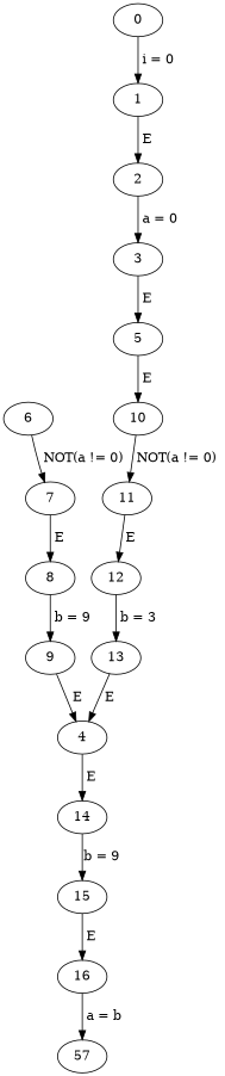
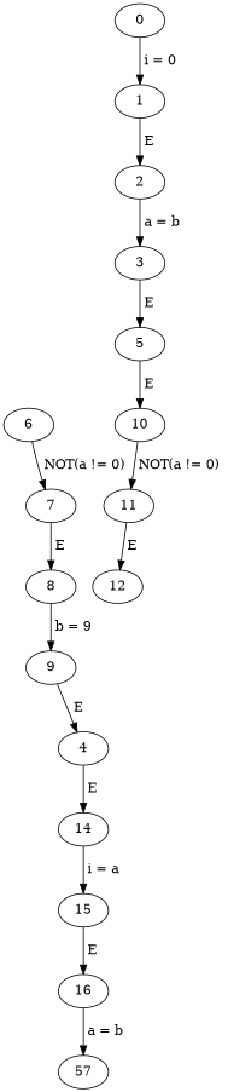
  digraph {
    14
    15
    16
    n4 [label=57]
    3
    5
    10
    6
    7
    11
    8
    9
    4
    12
-   13
    1
    2
    0
-   14 -> 15 [label=" b = 9 "]
+   14 -> 15 [label=" i = a "]
    15 -> 16 [label=" E "]
    16 -> n4 [label=" a = b "]
    3 -> 5 [label=" E "]
    5 -> 10 [label=" E "]
    10 -> 11 [label=" NOT(a != 0) "]
    6 -> 7 [label=" NOT(a != 0) "]
    7 -> 8 [label=" E "]
    11 -> 12 [label=" E "]
    8 -> 9 [label=" b = 9 "]
    9 -> 4 [label=" E "]
    4 -> 14 [label=" E "]
-   12 -> 13 [label=" b = 3 "]
-   13 -> 4 [label=" E "]
    1 -> 2 [label=" E "]
-   2 -> 3 [label=" a = 0 "]
+   2 -> 3 [label=" a = b "]
    0 -> 1 [label=" i = 0 "]
  }
